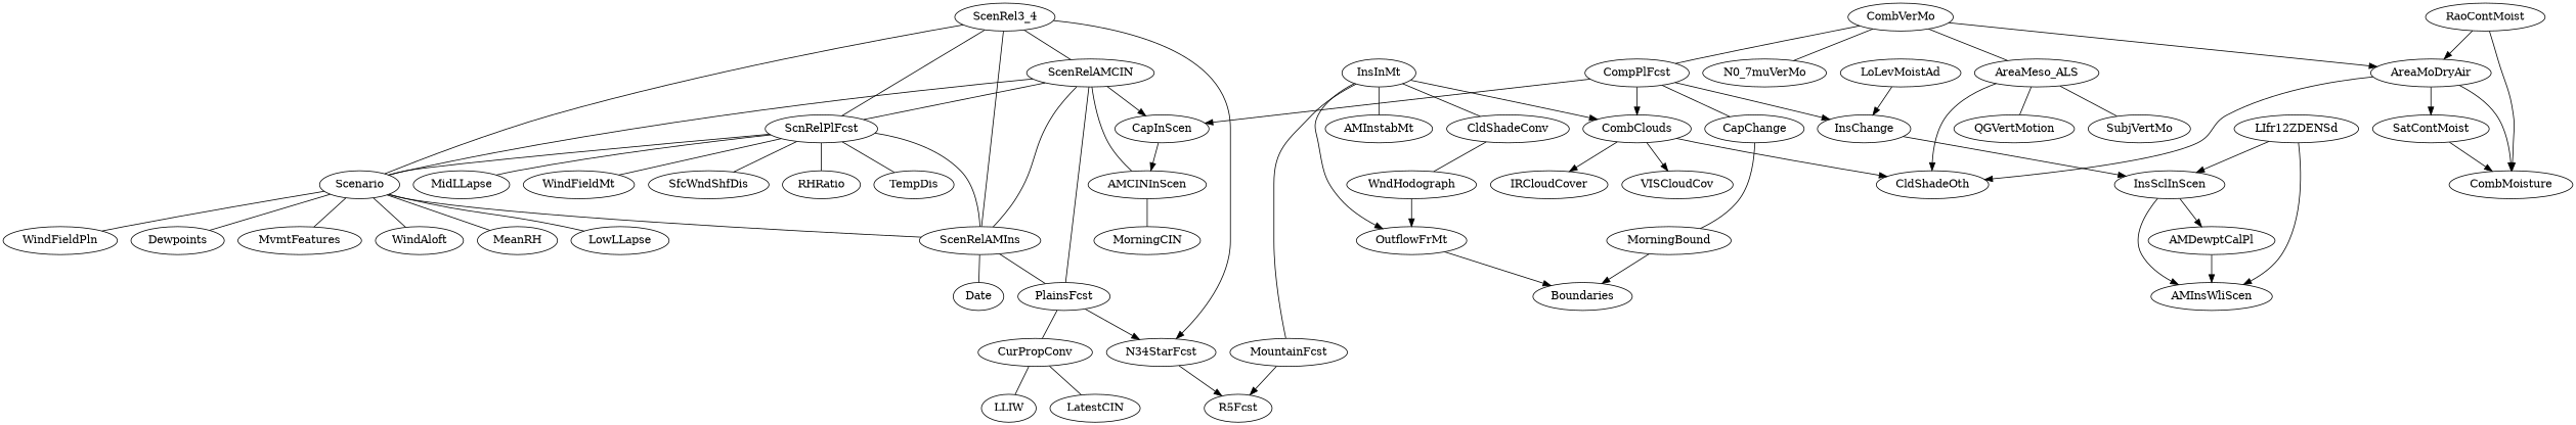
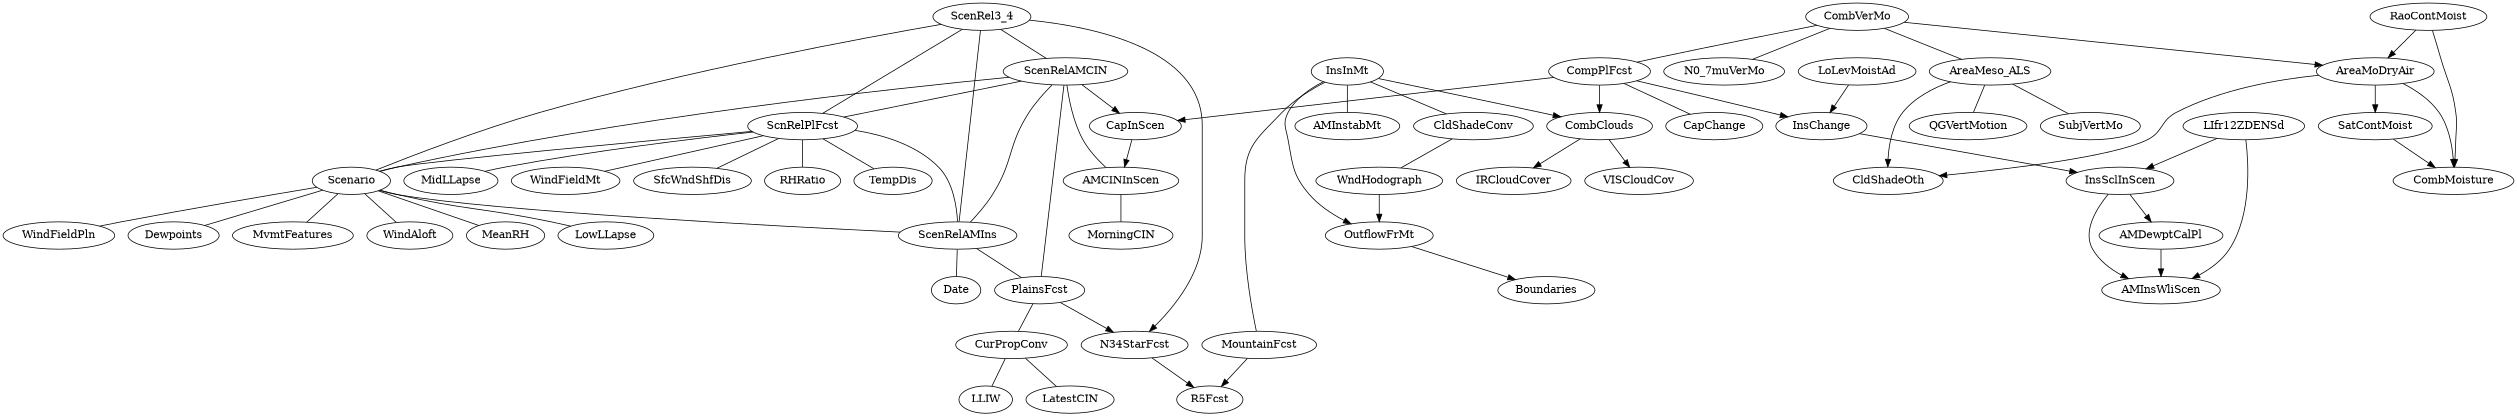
  digraph {
    edge [dir=none]
    CompPlFcst
    CapInScen
    CombClouds
    InsChange
    CapChange
    AMCINInScen
    IRCloudCover
    VISCloudCov
    CldShadeOth
    InsSclInScen
-   MorningBound
    MorningCIN
    InsInMt
    OutflowFrMt
    MountainFcst
    CldShadeConv
    AMInstabMt
    Boundaries
    R5Fcst
    WndHodograph
    ScenRelAMCIN
    PlainsFcst
    Scenario
    ScenRelAMIns
    ScnRelPlFcst
    N34StarFcst
    CurPropConv
    WindFieldPln
    Dewpoints
    MvmtFeatures
    WindAloft
    MeanRH
    LowLLapse
    Date
    TempDis
    MidLLapse
    WindFieldMt
    SfcWndShfDis
    RHRatio
    AMDewptCalPl
    AMInsWliScen
    CombVerMo
    AreaMoDryAir
    AreaMeso_ALS
    N0_7muVerMo
    CombMoisture
    SatContMoist
    SubjVertMo
    QGVertMotion
    LoLevMoistAd
    LIfr12ZDENSd
    LLIW
    LatestCIN
    RaoContMoist
    ScenRel3_4
    CompPlFcst -> CapInScen [dir=""]
    CompPlFcst -> CombClouds [dir=""]
    CompPlFcst -> InsChange [dir=""]
    CompPlFcst -> CapChange
    CapInScen -> AMCINInScen [dir=""]
    CombClouds -> IRCloudCover [dir=""]
    CombClouds -> VISCloudCov [dir=""]
-   CombClouds -> CldShadeOth [dir=""]
    InsChange -> InsSclInScen [dir=""]
-   CapChange -> MorningBound
    AMCINInScen -> MorningCIN
    InsSclInScen -> AMDewptCalPl [dir=""]
    InsSclInScen -> AMInsWliScen [dir=""]
-   MorningBound -> Boundaries [dir=""]
    InsInMt -> CombClouds [dir=""]
    InsInMt -> OutflowFrMt [dir=""]
    InsInMt -> MountainFcst
    InsInMt -> CldShadeConv
    InsInMt -> AMInstabMt
    OutflowFrMt -> Boundaries [dir=""]
    MountainFcst -> R5Fcst [dir=""]
    CldShadeConv -> WndHodograph
    WndHodograph -> OutflowFrMt [dir=""]
    ScenRelAMCIN -> CapInScen [dir=""]
    ScenRelAMCIN -> AMCINInScen
    ScenRelAMCIN -> PlainsFcst
    ScenRelAMCIN -> Scenario
    ScenRelAMCIN -> ScenRelAMIns
    ScenRelAMCIN -> ScnRelPlFcst
    PlainsFcst -> N34StarFcst [dir=""]
    PlainsFcst -> CurPropConv
    Scenario -> ScenRelAMIns
    Scenario -> WindFieldPln
    Scenario -> Dewpoints
    Scenario -> MvmtFeatures
    Scenario -> WindAloft
    Scenario -> MeanRH
    Scenario -> LowLLapse
    ScenRelAMIns -> PlainsFcst
    ScenRelAMIns -> Date
    ScnRelPlFcst -> Scenario
    ScnRelPlFcst -> ScenRelAMIns
    ScnRelPlFcst -> TempDis
    ScnRelPlFcst -> MidLLapse
    ScnRelPlFcst -> WindFieldMt
    ScnRelPlFcst -> SfcWndShfDis
    ScnRelPlFcst -> RHRatio
    N34StarFcst -> R5Fcst [dir=""]
    CurPropConv -> LLIW
    CurPropConv -> LatestCIN
    AMDewptCalPl -> AMInsWliScen [dir=""]
    CombVerMo -> CompPlFcst
    CombVerMo -> AreaMoDryAir [dir=""]
    CombVerMo -> AreaMeso_ALS
    CombVerMo -> N0_7muVerMo
    AreaMoDryAir -> CldShadeOth [dir=""]
    AreaMoDryAir -> CombMoisture [dir=""]
    AreaMoDryAir -> SatContMoist [dir=""]
    AreaMeso_ALS -> CldShadeOth [dir=""]
    AreaMeso_ALS -> SubjVertMo
    AreaMeso_ALS -> QGVertMotion
    SatContMoist -> CombMoisture [dir=""]
    LoLevMoistAd -> InsChange [dir=""]
    LIfr12ZDENSd -> InsSclInScen [dir=""]
    LIfr12ZDENSd -> AMInsWliScen [dir=""]
    RaoContMoist -> AreaMoDryAir [dir=""]
    RaoContMoist -> CombMoisture [dir=""]
    ScenRel3_4 -> ScenRelAMCIN
    ScenRel3_4 -> Scenario
    ScenRel3_4 -> ScenRelAMIns
    ScenRel3_4 -> ScnRelPlFcst
    ScenRel3_4 -> N34StarFcst [dir=""]
  }
